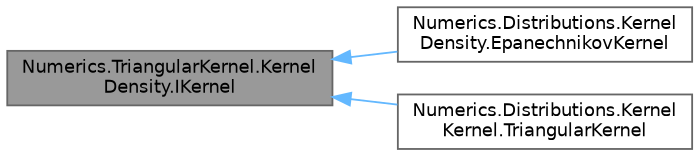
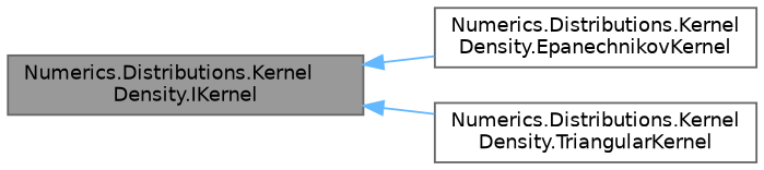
  digraph {
    rankdir=LR
    node [color=gray40 fillcolor=white fontname=Helvetica fontsize=10 shape=box style=filled]
    edge [color=steelblue1 dir=back fontname=Helvetica fontsize=10 labelfontname=Helvetica labelfontsize=10 style=solid]
-   n1 [fillcolor=grey60 fontcolor=black height=0.2 label="Numerics.TriangularKernel.Kernel\lDensity.IKernel" width=0.4]
+   n1 [fillcolor=grey60 fontcolor=black height=0.2 label="Numerics.Distributions.Kernel\lDensity.IKernel" width=0.4]
    n2 [height=0.2 label="Numerics.Distributions.Kernel\lDensity.EpanechnikovKernel" width=0.4]
-   n3 [height=0.2 label="Numerics.Distributions.Kernel\lKernel.TriangularKernel" width=0.4]
+   n3 [height=0.2 label="Numerics.Distributions.Kernel\lDensity.TriangularKernel" width=0.4]
    n1 -> n2
    n1 -> n3
  }
